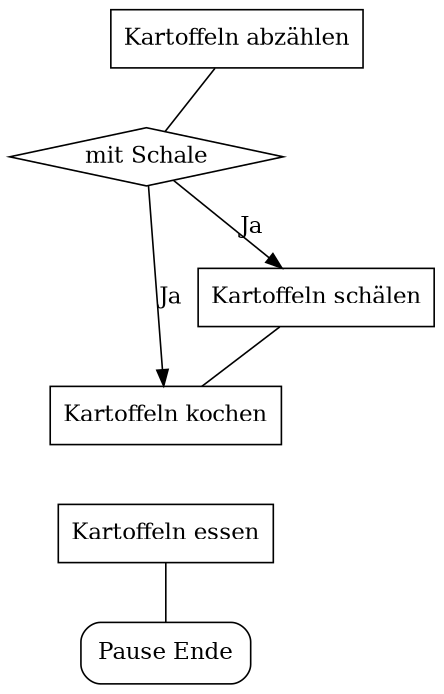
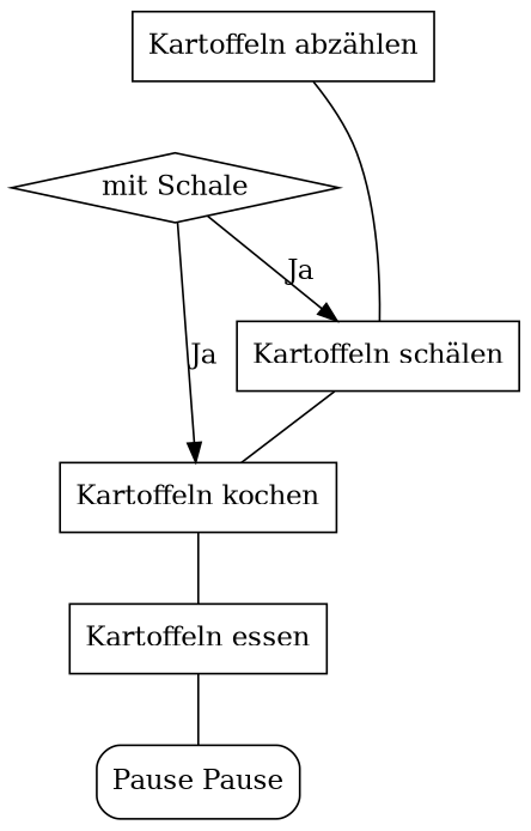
  digraph {
    node [shape=box]
    edge [arrowhead=none]
    "mit Schale" [shape=diamond]
    "Kartoffeln abzählen"
-   "Pause Ende" [shape=Mrecord]
+   "Pause Ende" [shape=Mrecord label="Pause Pause"]
    "Kartoffeln schälen"
    "Kartoffeln kochen"
    "Kartoffeln essen"
    "mit Schale" -> "Kartoffeln schälen" [label=Ja arrowhead=""]
    "mit Schale" -> "Kartoffeln kochen" [label=Ja arrowhead=""]
-   "Kartoffeln abzählen" -> "mit Schale"
+   "Kartoffeln abzählen" -> "Kartoffeln schälen"
    "Kartoffeln schälen" -> "Kartoffeln kochen"
+   "Kartoffeln kochen" -> "Kartoffeln essen"
    "Kartoffeln essen" -> "Pause Ende"
  }
